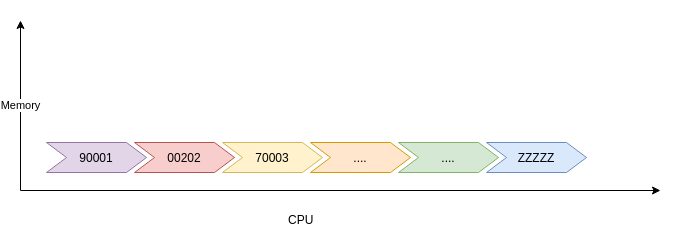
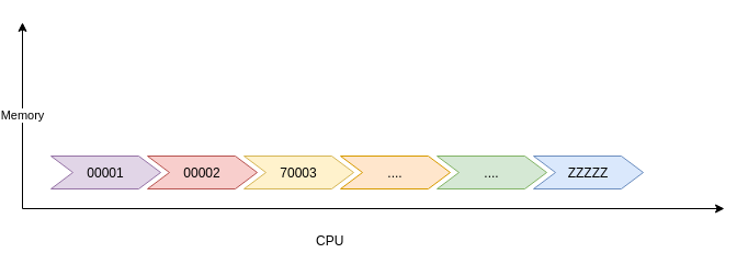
  <mxCell id="0" />
  <mxCell id="1" parent="0" />
  <mxCell id="2" value="" style="swimlane;childLayout=stackLayout;horizontal=1;fillColor=none;horizontalStack=1;resizeParent=1;resizeParentMax=0;resizeLast=0;collapsible=0;strokeColor=none;stackBorder=10;stackSpacing=-12;resizable=1;align=center;points=[];fontColor=#000000;startSize=52;" vertex="1" parent="1"><mxGeometry x="36" y="80" width="560" height="102" as="geometry" /></mxCell>
- <mxCell id="3" value="90001" style="shape=step;perimeter=stepPerimeter;fixedSize=1;points=[];fillColor=#e1d5e7;strokeColor=#9673a6;" vertex="1" parent="2"><mxGeometry x="10" y="62" width="100" height="30" as="geometry" /></mxCell>
- <mxCell id="4" value="00202" style="shape=step;perimeter=stepPerimeter;fixedSize=1;points=[];fillColor=#f8cecc;strokeColor=#b85450;" vertex="1" parent="2"><mxGeometry x="98" y="62" width="100" height="30" as="geometry" /></mxCell>
+ <mxCell id="3" value="00001" style="shape=step;perimeter=stepPerimeter;fixedSize=1;points=[];fillColor=#e1d5e7;strokeColor=#9673a6;" vertex="1" parent="2"><mxGeometry x="10" y="62" width="100" height="30" as="geometry" /></mxCell>
+ <mxCell id="4" value="00002" style="shape=step;perimeter=stepPerimeter;fixedSize=1;points=[];fillColor=#f8cecc;strokeColor=#b85450;" vertex="1" parent="2"><mxGeometry x="98" y="62" width="100" height="30" as="geometry" /></mxCell>
  <mxCell id="5" value="70003" style="shape=step;perimeter=stepPerimeter;fixedSize=1;points=[];fillColor=#fff2cc;strokeColor=#d6b656;" vertex="1" parent="2"><mxGeometry x="186" y="62" width="100" height="30" as="geometry" /></mxCell>
  <mxCell id="6" value="...." style="shape=step;perimeter=stepPerimeter;fixedSize=1;points=[];fillColor=#ffe6cc;strokeColor=#d79b00;" vertex="1" parent="2"><mxGeometry x="274" y="62" width="100" height="30" as="geometry" /></mxCell>
  <mxCell id="7" value="...." style="shape=step;perimeter=stepPerimeter;fixedSize=1;points=[];fillColor=#d5e8d4;strokeColor=#82b366;" vertex="1" parent="2"><mxGeometry x="362" y="62" width="100" height="30" as="geometry" /></mxCell>
  <mxCell id="8" value="ZZZZZ" style="shape=step;perimeter=stepPerimeter;fixedSize=1;points=[];fillColor=#dae8fc;strokeColor=#6c8ebf;" vertex="1" parent="2"><mxGeometry x="450" y="62" width="100" height="30" as="geometry" /></mxCell>
  <mxCell id="9" value="Memory" style="endArrow=classic;html=1;" edge="1" parent="1"><mxGeometry width="50" height="50" relative="1" as="geometry"><mxPoint x="20" y="190" as="sourcePoint" /><mxPoint x="20" y="20" as="targetPoint" /></mxGeometry></mxCell>
  <mxCell id="10" value="" style="endArrow=classic;html=1;" edge="1" parent="1"><mxGeometry width="50" height="50" relative="1" as="geometry"><mxPoint x="20" y="190" as="sourcePoint" /><mxPoint x="660" y="190" as="targetPoint" /></mxGeometry></mxCell>
  <mxCell id="11" value="CPU" style="text;html=1;resizable=0;points=[];autosize=1;align=left;verticalAlign=top;spacingTop=-4;" vertex="1" parent="1"><mxGeometry x="286" y="210" width="40" height="20" as="geometry" /></mxCell>
